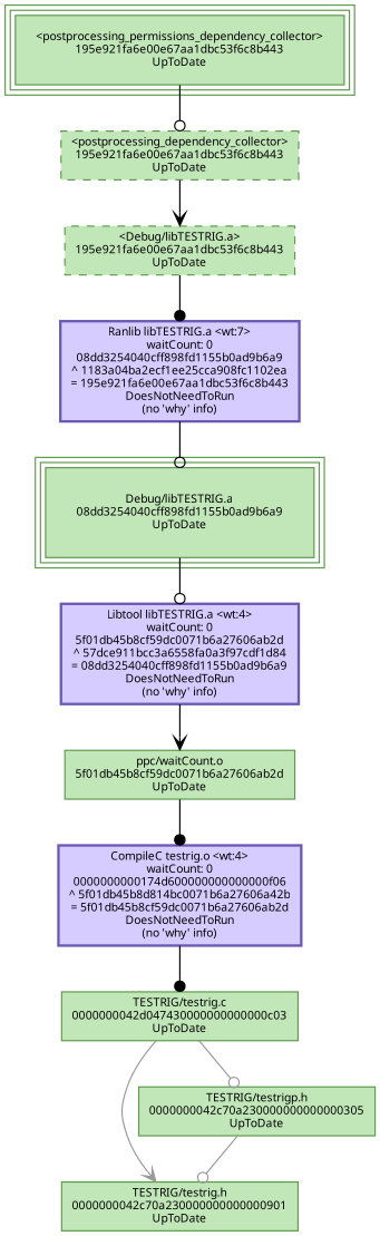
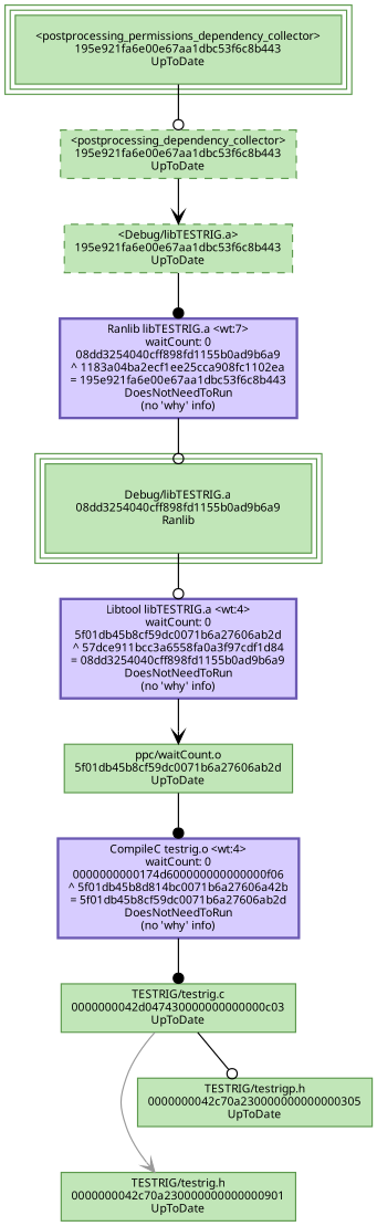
  digraph {
    concentrate=false
    node [color="0.3 0.5 0.6" fillcolor="0.3 0.2 0.9" fontname=Monaco fontsize=9 shape=box style=filled]
    edge [arrowhead=odot arrowtail=normal color=black style=solid]
-   n1 [label="Debug/libTESTRIG.a\n08dd3254040cff898fd1155b0ad9b6a9\nUpToDate" peripheries=3]
+   n1 [label="Debug/libTESTRIG.a\n08dd3254040cff898fd1155b0ad9b6a9\nRanlib" peripheries=3]
    n2 [color="0.7 0.5 0.7" fillcolor="0.7 0.2 1.0" label="Libtool libTESTRIG.a <wt:4>\nwaitCount: 0\n5f01db45b8cf59dc0071b6a27606ab2d\n^ 57dce911bcc3a6558fa0a3f97cdf1d84\n= 08dd3254040cff898fd1155b0ad9b6a9\nDoesNotNeedToRun\n(no 'why' info)" style="filled,bold"]
    n3 [label="ppc/waitCount.o\n5f01db45b8cf59dc0071b6a27606ab2d\nUpToDate"]
    n4 [color="0.7 0.5 0.7" fillcolor="0.7 0.2 1.0" label="CompileC testrig.o <wt:4>\nwaitCount: 0\n0000000000174d600000000000000f06\n^ 5f01db45b8d814bc0071b6a27606a42b\n= 5f01db45b8cf59dc0071b6a27606ab2d\nDoesNotNeedToRun\n(no 'why' info)" style="filled,bold"]
    n5 [label="TESTRIG/testrig.c\n0000000042d047430000000000000c03\nUpToDate"]
    n6 [label="TESTRIG/testrig.h\n0000000042c70a230000000000000901\nUpToDate"]
    n7 [label="TESTRIG/testrigp.h\n0000000042c70a230000000000000305\nUpToDate"]
    n8 [label="<Debug/libTESTRIG.a>\n195e921fa6e00e67aa1dbc53f6c8b443\nUpToDate" style="filled,dashed"]
    n9 [color="0.7 0.5 0.7" fillcolor="0.7 0.2 1.0" label="Ranlib libTESTRIG.a <wt:7>\nwaitCount: 0\n08dd3254040cff898fd1155b0ad9b6a9\n^ 1183a04ba2ecf1ee25cca908fc1102ea\n= 195e921fa6e00e67aa1dbc53f6c8b443\nDoesNotNeedToRun\n(no 'why' info)" style="filled,bold"]
    n10 [label="<postprocessing_dependency_collector>\n195e921fa6e00e67aa1dbc53f6c8b443\nUpToDate" style="filled,dashed"]
    n11 [label="<postprocessing_permissions_dependency_collector>\n195e921fa6e00e67aa1dbc53f6c8b443\nUpToDate" peripheries=3]
    n1 -> n2
    n2 -> n3 [arrowhead=vee]
    n3 -> n4 [arrowhead=dot]
    n4 -> n5 [arrowhead=dot]
    n5 -> n6 [arrowhead=vee color=gray60]
-   n5 -> n7 [color=gray60]
-   n7 -> n6 [color=gray60]
+   n5 -> n7
    n8 -> n9 [arrowhead=dot]
    n9 -> n1
    n10 -> n8 [arrowhead=vee]
    n11 -> n10
  }
